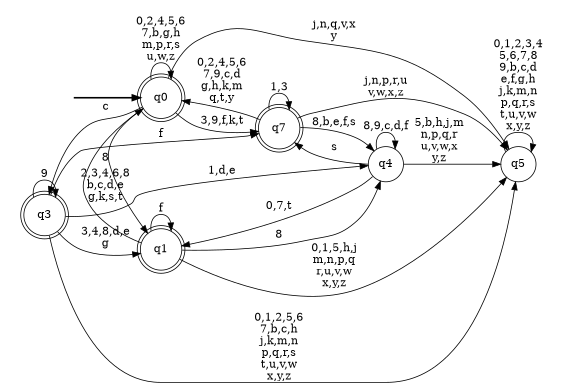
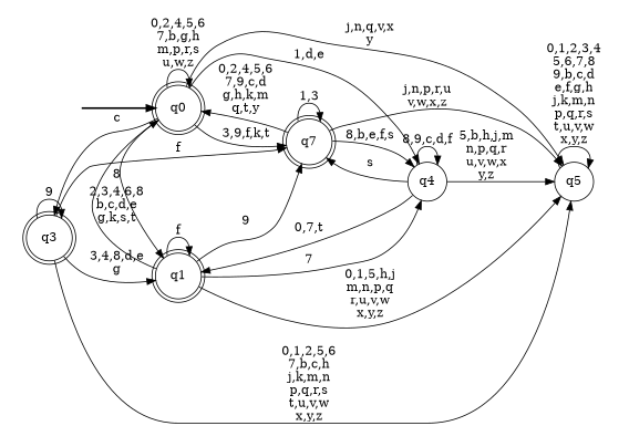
  digraph {
    rankdir=LR
    node [shape=doublecircle style="rounded,filled" color=black fillcolor=white]
    __start0 [height=0 shape=none style=invis width=0 color="" fillcolor=""]
    n2 [label=q0]
    n3 [label=q1]
    n4 [label=q7]
    n5 [label=q3]
    n6 [label=q4 shape=circle style=filled]
    n7 [label=q5 shape=circle style=filled]
    subgraph cluster_1 {
      nodesep=0.15
      ranksep=0.15
      style=invis
      __start0
      n2
    }
    __start0 -> n2 [penwidth=2]
    n2 -> n2 [label="0,2,4,5,6\n7,b,g,h\nm,p,r,s\nu,w,z"]
    n2 -> n3 [label=8]
    n2 -> n4 [label="3,9,f,k,t"]
    n2 -> n5 [label=c]
-   n5 -> n6 [label="1,d,e"]
+   n2 -> n6 [label="1,d,e"]
    n2 -> n7 [label="j,n,q,v,x\ny"]
    n3 -> n2 [label="2,3,4,6,8\nb,c,d,e\ng,k,s,t"]
    n3 -> n3 [label=f]
-   n3 -> n6 [label=8]
+   n3 -> n4 [label=9]
+   n3 -> n6 [label=7]
    n3 -> n7 [label="0,1,5,h,j\nm,n,p,q\nr,u,v,w\nx,y,z"]
    n4 -> n2 [label="0,2,4,5,6\n7,9,c,d\ng,h,k,m\nq,t,y"]
    n4 -> n4 [label="1,3"]
    n4 -> n6 [label="8,b,e,f,s"]
    n4 -> n7 [label="j,n,p,r,u\nv,w,x,z"]
    n5 -> n3 [label="3,4,8,d,e\ng"]
    n5 -> n4 [label=f]
    n5 -> n5 [label=9]
    n5 -> n7 [label="0,1,2,5,6\n7,b,c,h\nj,k,m,n\np,q,r,s\nt,u,v,w\nx,y,z"]
    n6 -> n3 [label="0,7,t"]
    n6 -> n4 [label=s]
    n6 -> n6 [label="8,9,c,d,f"]
    n6 -> n7 [label="5,b,h,j,m\nn,p,q,r\nu,v,w,x\ny,z"]
    n7 -> n7 [label="0,1,2,3,4\n5,6,7,8\n9,b,c,d\ne,f,g,h\nj,k,m,n\np,q,r,s\nt,u,v,w\nx,y,z"]
  }
